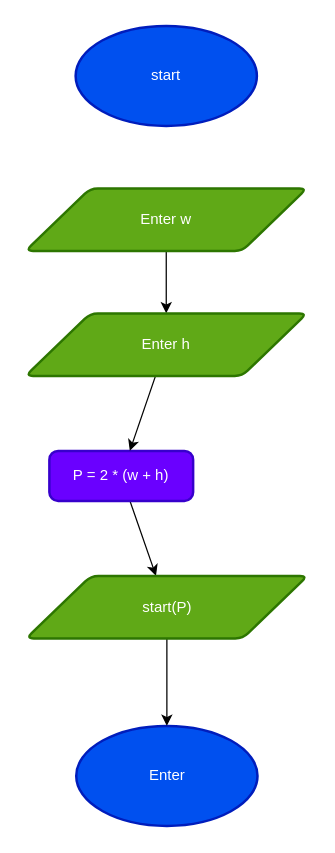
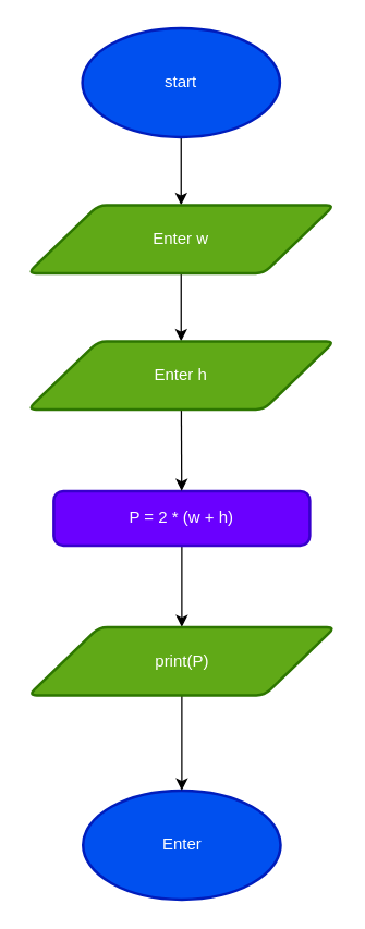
  <mxCell id="0" />
  <mxCell id="1" parent="0" />
+ <mxCell id="2" value="" style="edgeStyle=none;html=1;" edge="1" parent="1" source="3" target="8"><mxGeometry relative="1" as="geometry" /></mxCell>
  <mxCell id="3" value="start" style="strokeWidth=2;html=1;shape=mxgraph.flowchart.start_1;whiteSpace=wrap;fillColor=#0050ef;fontColor=#ffffff;strokeColor=#001DBC;" vertex="1" parent="1"><mxGeometry x="60" y="20" width="145" height="80" as="geometry" /></mxCell>
  <mxCell id="4" value="Enter" style="strokeWidth=2;html=1;shape=mxgraph.flowchart.start_1;whiteSpace=wrap;fillColor=#0050ef;fontColor=#ffffff;strokeColor=#001DBC;" vertex="1" parent="1"><mxGeometry x="60.5" y="580" width="145" height="80" as="geometry" /></mxCell>
  <mxCell id="5" value="" style="edgeStyle=none;html=1;" edge="1" parent="1" source="6" target="12"><mxGeometry relative="1" as="geometry" /></mxCell>
- <mxCell id="6" value="P = 2 * (w + h)" style="rounded=1;whiteSpace=wrap;html=1;absoluteArcSize=1;arcSize=14;strokeWidth=2;fillColor=#6a00ff;fontColor=#ffffff;strokeColor=#3700CC;" vertex="1" parent="1"><mxGeometry x="39" y="360" width="115" height="40" as="geometry" /></mxCell>
+ <mxCell id="6" value="P = 2 * (w + h)" style="rounded=1;whiteSpace=wrap;html=1;absoluteArcSize=1;arcSize=14;strokeWidth=2;fillColor=#6a00ff;fontColor=#ffffff;strokeColor=#3700CC;" vertex="1" parent="1"><mxGeometry x="39" y="360" width="188" height="40" as="geometry" /></mxCell>
  <mxCell id="7" value="" style="edgeStyle=none;html=1;" edge="1" parent="1" source="8" target="10"><mxGeometry relative="1" as="geometry" /></mxCell>
  <mxCell id="8" value="Enter w" style="shape=parallelogram;html=1;strokeWidth=2;perimeter=parallelogramPerimeter;whiteSpace=wrap;rounded=1;arcSize=12;size=0.23;fillColor=#60a917;fontColor=#ffffff;strokeColor=#2D7600;" vertex="1" parent="1"><mxGeometry x="20" y="150" width="225" height="50" as="geometry" /></mxCell>
  <mxCell id="9" value="" style="edgeStyle=none;html=1;" edge="1" parent="1" source="10" target="6"><mxGeometry relative="1" as="geometry" /></mxCell>
  <mxCell id="10" value="Enter h" style="shape=parallelogram;html=1;strokeWidth=2;perimeter=parallelogramPerimeter;whiteSpace=wrap;rounded=1;arcSize=12;size=0.23;fillColor=#60a917;fontColor=#ffffff;strokeColor=#2D7600;" vertex="1" parent="1"><mxGeometry x="20" y="250" width="225" height="50" as="geometry" /></mxCell>
  <mxCell id="11" value="" style="edgeStyle=none;html=1;" edge="1" parent="1" source="12" target="4"><mxGeometry relative="1" as="geometry" /></mxCell>
- <mxCell id="12" value="start(P)" style="shape=parallelogram;html=1;strokeWidth=2;perimeter=parallelogramPerimeter;whiteSpace=wrap;rounded=1;arcSize=12;size=0.23;fillColor=#60a917;fontColor=#ffffff;strokeColor=#2D7600;" vertex="1" parent="1"><mxGeometry x="20.5" y="460" width="225" height="50" as="geometry" /></mxCell>
+ <mxCell id="12" value="print(P)" style="shape=parallelogram;html=1;strokeWidth=2;perimeter=parallelogramPerimeter;whiteSpace=wrap;rounded=1;arcSize=12;size=0.23;fillColor=#60a917;fontColor=#ffffff;strokeColor=#2D7600;" vertex="1" parent="1"><mxGeometry x="20.5" y="460" width="225" height="50" as="geometry" /></mxCell>
